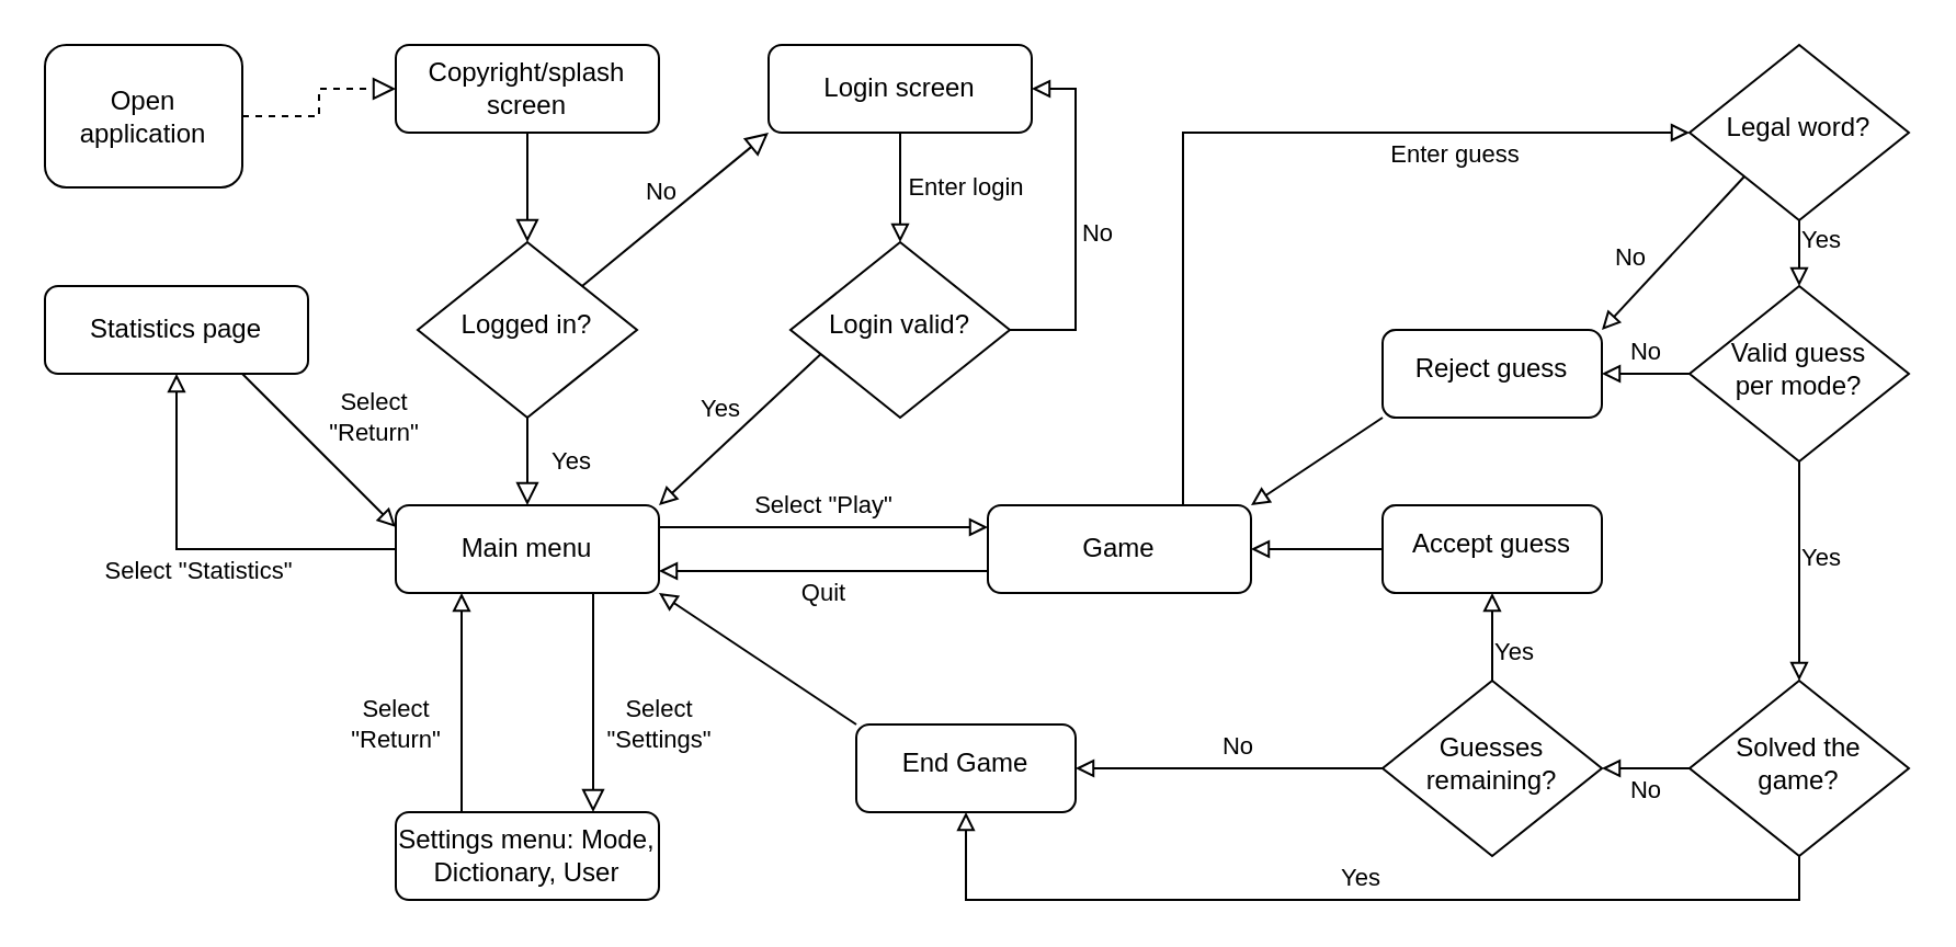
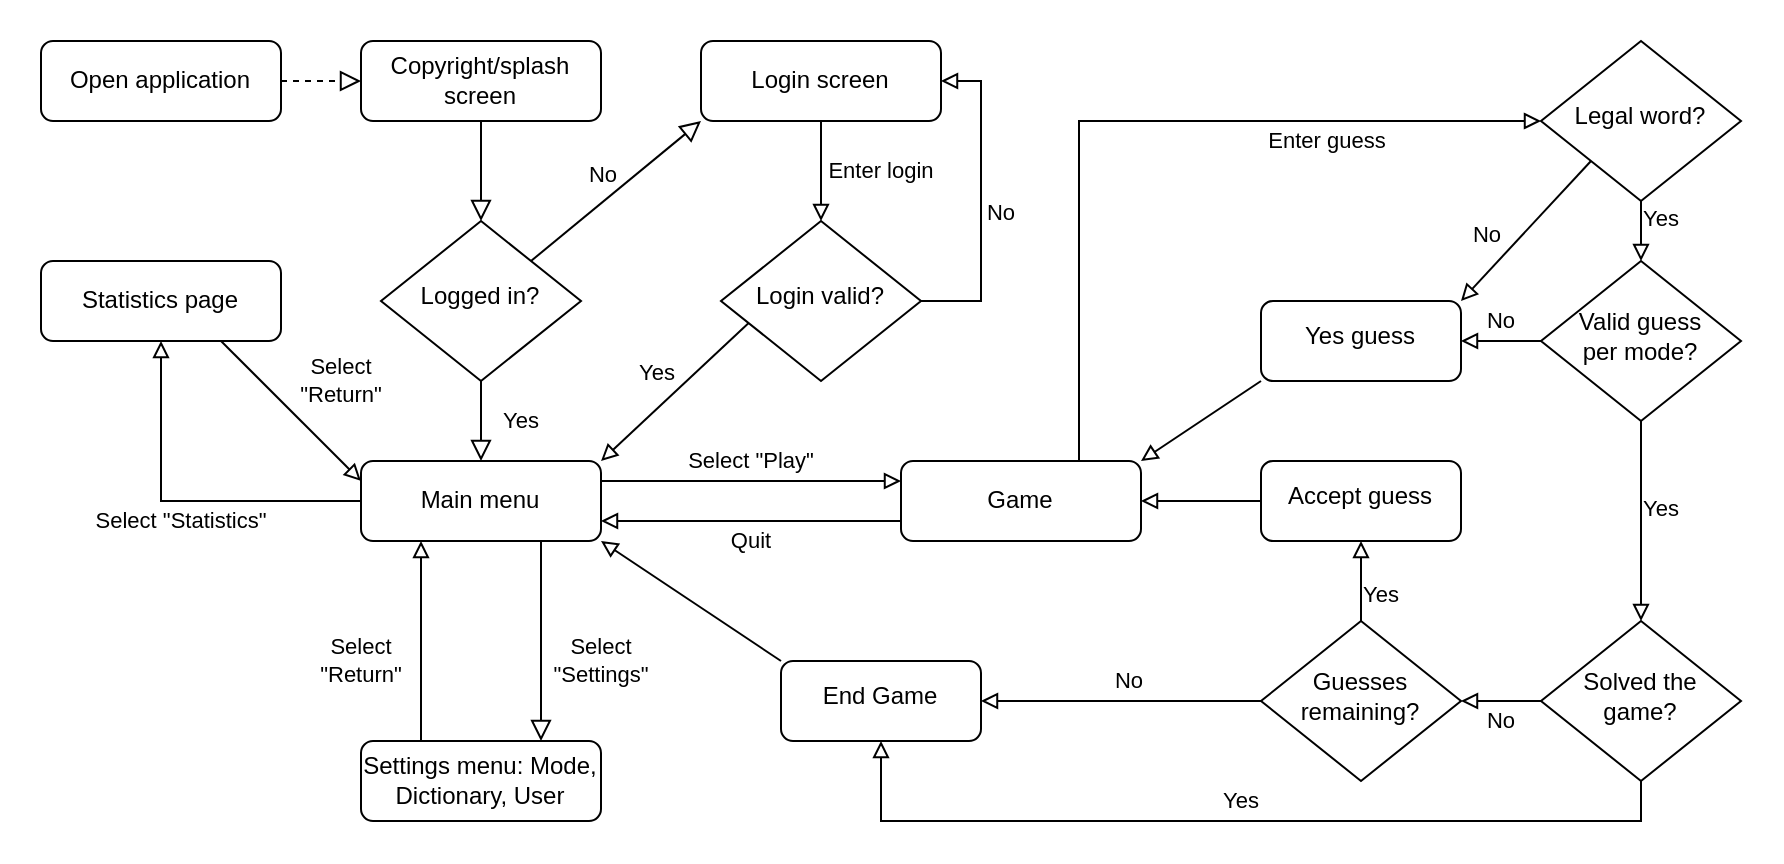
  <mxCell id="0" />
  <mxCell id="1" parent="0" />
  <mxCell id="2" value="" style="rounded=0;html=1;jettySize=auto;orthogonalLoop=1;fontSize=11;endArrow=block;endFill=0;endSize=8;strokeWidth=1;shadow=0;labelBackgroundColor=none;edgeStyle=orthogonalEdgeStyle;" parent="1" source="3" target="6" edge="1"><mxGeometry relative="1" as="geometry" /></mxCell>
  <mxCell id="3" value="Copyright/splash screen" style="rounded=1;whiteSpace=wrap;html=1;fontSize=12;glass=0;strokeWidth=1;shadow=0;" parent="1" vertex="1"><mxGeometry x="180" y="20" width="120" height="40" as="geometry" /></mxCell>
  <mxCell id="4" value="Yes" style="rounded=0;html=1;jettySize=auto;orthogonalLoop=1;fontSize=11;endArrow=block;endFill=0;endSize=8;strokeWidth=1;shadow=0;labelBackgroundColor=none;edgeStyle=orthogonalEdgeStyle;entryX=0.5;entryY=0;entryDx=0;entryDy=0;" parent="1" source="6" target="14" edge="1"><mxGeometry y="20" relative="1" as="geometry"><mxPoint as="offset" /><mxPoint x="240" y="230" as="targetPoint" /></mxGeometry></mxCell>
  <mxCell id="5" value="No" style="rounded=0;html=1;jettySize=auto;orthogonalLoop=1;fontSize=11;endArrow=block;endFill=0;endSize=8;strokeWidth=1;shadow=0;labelBackgroundColor=none;exitX=1;exitY=0;exitDx=0;exitDy=0;entryX=0;entryY=1;entryDx=0;entryDy=0;" parent="1" source="6" target="8" edge="1"><mxGeometry y="10" relative="1" as="geometry"><mxPoint as="offset" /></mxGeometry></mxCell>
  <mxCell id="6" value="Logged in?" style="rhombus;whiteSpace=wrap;html=1;shadow=0;fontFamily=Helvetica;fontSize=12;align=center;strokeWidth=1;spacing=6;spacingTop=-4;" parent="1" vertex="1"><mxGeometry x="190" y="110" width="100" height="80" as="geometry" /></mxCell>
  <mxCell id="7" value="Enter login" style="edgeStyle=none;rounded=0;orthogonalLoop=1;jettySize=auto;html=1;exitX=0.5;exitY=1;exitDx=0;exitDy=0;entryX=0.5;entryY=0;entryDx=0;entryDy=0;endArrow=block;endFill=0;" edge="1" parent="1" source="8" target="24"><mxGeometry y="30" relative="1" as="geometry"><mxPoint as="offset" /></mxGeometry></mxCell>
  <mxCell id="8" value="Login screen" style="rounded=1;whiteSpace=wrap;html=1;fontSize=12;glass=0;strokeWidth=1;shadow=0;" parent="1" vertex="1"><mxGeometry x="350" y="20" width="120" height="40" as="geometry" /></mxCell>
  <mxCell id="9" value="Select&lt;br&gt;&quot;Settings&quot;" style="rounded=0;html=1;jettySize=auto;orthogonalLoop=1;fontSize=11;endArrow=block;endFill=0;endSize=8;strokeWidth=1;shadow=0;labelBackgroundColor=none;edgeStyle=orthogonalEdgeStyle;exitX=0.75;exitY=1;exitDx=0;exitDy=0;entryX=0.75;entryY=0;entryDx=0;entryDy=0;" parent="1" source="14" target="11" edge="1"><mxGeometry x="0.2" y="30" relative="1" as="geometry"><mxPoint as="offset" /><mxPoint x="240" y="290" as="sourcePoint" /><mxPoint x="240" y="320" as="targetPoint" /></mxGeometry></mxCell>
  <mxCell id="10" value="Select &lt;br&gt;&quot;Return&quot;" style="edgeStyle=none;rounded=0;orthogonalLoop=1;jettySize=auto;html=1;exitX=0.25;exitY=0;exitDx=0;exitDy=0;entryX=0.25;entryY=1;entryDx=0;entryDy=0;endArrow=block;endFill=0;" edge="1" parent="1" source="11" target="14"><mxGeometry x="-0.2" y="30" relative="1" as="geometry"><mxPoint as="offset" /></mxGeometry></mxCell>
  <mxCell id="11" value="Settings menu: Mode, Dictionary, User" style="rounded=1;whiteSpace=wrap;html=1;fontSize=12;glass=0;strokeWidth=1;shadow=0;" parent="1" vertex="1"><mxGeometry x="180" y="370" width="120" height="40" as="geometry" /></mxCell>
  <mxCell id="12" value="Select &quot;Statistics&quot;" style="edgeStyle=orthogonalEdgeStyle;rounded=0;orthogonalLoop=1;jettySize=auto;html=1;entryX=0.5;entryY=1;entryDx=0;entryDy=0;endArrow=block;endFill=0;" edge="1" parent="1" source="14" target="21"><mxGeometry y="10" relative="1" as="geometry"><mxPoint as="offset" /></mxGeometry></mxCell>
  <mxCell id="13" value="Select &quot;Play&quot;" style="edgeStyle=none;rounded=0;orthogonalLoop=1;jettySize=auto;html=1;exitX=1;exitY=0.25;exitDx=0;exitDy=0;entryX=0;entryY=0.25;entryDx=0;entryDy=0;endArrow=block;endFill=0;" edge="1" parent="1" source="14" target="19"><mxGeometry y="10" relative="1" as="geometry"><mxPoint as="offset" /></mxGeometry></mxCell>
  <mxCell id="14" value="Main menu" style="rounded=1;whiteSpace=wrap;html=1;fontSize=12;glass=0;strokeWidth=1;shadow=0;" parent="1" vertex="1"><mxGeometry x="180" y="230" width="120" height="40" as="geometry" /></mxCell>
- <mxCell id="15" value="Open application" style="rounded=1;whiteSpace=wrap;html=1;fontSize=12;glass=0;strokeWidth=1;shadow=0;" vertex="1" parent="1"><mxGeometry x="20" y="20" width="90" height="65" as="geometry" /></mxCell>
+ <mxCell id="15" value="Open application" style="rounded=1;whiteSpace=wrap;html=1;fontSize=12;glass=0;strokeWidth=1;shadow=0;" vertex="1" parent="1"><mxGeometry y="20" width="120" height="40" as="geometry" x="20" /></mxCell>
  <mxCell id="16" value="" style="rounded=0;html=1;jettySize=auto;orthogonalLoop=1;fontSize=11;endArrow=block;endFill=0;endSize=8;strokeWidth=1;shadow=0;labelBackgroundColor=none;edgeStyle=orthogonalEdgeStyle;entryX=0;entryY=0.5;entryDx=0;entryDy=0;exitX=1;exitY=0.5;exitDx=0;exitDy=0;dashed=1;" edge="1" parent="1" source="15" target="3"><mxGeometry relative="1" as="geometry"><mxPoint x="250" y="70" as="sourcePoint" /><mxPoint x="250" y="120" as="targetPoint" /></mxGeometry></mxCell>
  <mxCell id="17" value="Quit" style="edgeStyle=orthogonalEdgeStyle;rounded=0;orthogonalLoop=1;jettySize=auto;html=1;exitX=0;exitY=0.75;exitDx=0;exitDy=0;entryX=1;entryY=0.75;entryDx=0;entryDy=0;endArrow=block;endFill=0;" edge="1" parent="1" source="19" target="14"><mxGeometry y="10" relative="1" as="geometry"><mxPoint as="offset" /></mxGeometry></mxCell>
  <mxCell id="18" value="Enter guess" style="edgeStyle=orthogonalEdgeStyle;rounded=0;orthogonalLoop=1;jettySize=auto;html=1;exitX=0.75;exitY=0;exitDx=0;exitDy=0;entryX=0;entryY=0.5;entryDx=0;entryDy=0;endArrow=block;endFill=0;" edge="1" parent="1" source="19" target="27"><mxGeometry x="0.467" y="-10" relative="1" as="geometry"><Array as="points"><mxPoint x="539" y="60" /></Array><mxPoint as="offset" /></mxGeometry></mxCell>
  <mxCell id="19" value="Game" style="rounded=1;whiteSpace=wrap;html=1;fontSize=12;glass=0;strokeWidth=1;shadow=0;" vertex="1" parent="1"><mxGeometry x="450" y="230" width="120" height="40" as="geometry" /></mxCell>
  <mxCell id="20" value="Select&lt;br&gt;&quot;Return&quot;" style="rounded=0;orthogonalLoop=1;jettySize=auto;html=1;exitX=0.75;exitY=1;exitDx=0;exitDy=0;entryX=0;entryY=0.25;entryDx=0;entryDy=0;endArrow=block;endFill=0;" edge="1" parent="1" source="21" target="14"><mxGeometry x="0.143" y="28" relative="1" as="geometry"><mxPoint y="-1" as="offset" /></mxGeometry></mxCell>
  <mxCell id="21" value="Statistics page" style="rounded=1;whiteSpace=wrap;html=1;fontSize=12;glass=0;strokeWidth=1;shadow=0;" vertex="1" parent="1"><mxGeometry y="130" width="120" height="40" as="geometry" x="20" /></mxCell>
  <mxCell id="22" value="Yes" style="edgeStyle=none;rounded=0;orthogonalLoop=1;jettySize=auto;html=1;exitX=0.141;exitY=0.635;exitDx=0;exitDy=0;entryX=1;entryY=0;entryDx=0;entryDy=0;endArrow=block;endFill=0;exitPerimeter=0;" edge="1" parent="1" source="24" target="14"><mxGeometry x="-0.011" y="-12" relative="1" as="geometry"><mxPoint x="-1" as="offset" /></mxGeometry></mxCell>
  <mxCell id="23" value="No" style="edgeStyle=orthogonalEdgeStyle;rounded=0;orthogonalLoop=1;jettySize=auto;html=1;exitX=1;exitY=0.5;exitDx=0;exitDy=0;endArrow=block;endFill=0;entryX=1;entryY=0.5;entryDx=0;entryDy=0;" edge="1" parent="1" source="24" target="8"><mxGeometry x="-0.077" y="-10" relative="1" as="geometry"><mxPoint x="500" y="120" as="targetPoint" /><Array as="points"><mxPoint x="490" y="150" /><mxPoint x="490" y="40" /></Array><mxPoint as="offset" /></mxGeometry></mxCell>
  <mxCell id="24" value="Login valid?" style="rhombus;whiteSpace=wrap;html=1;shadow=0;fontFamily=Helvetica;fontSize=12;align=center;strokeWidth=1;spacing=6;spacingTop=-4;" vertex="1" parent="1"><mxGeometry x="360" y="110" width="100" height="80" as="geometry" /></mxCell>
  <mxCell id="25" value="Yes" style="edgeStyle=orthogonalEdgeStyle;rounded=0;orthogonalLoop=1;jettySize=auto;html=1;exitX=0.5;exitY=1;exitDx=0;exitDy=0;entryX=0.5;entryY=0;entryDx=0;entryDy=0;endArrow=block;endFill=0;" edge="1" parent="1" source="27" target="30"><mxGeometry x="-0.333" y="10" relative="1" as="geometry"><mxPoint y="-1" as="offset" /></mxGeometry></mxCell>
  <mxCell id="26" value="No" style="rounded=0;orthogonalLoop=1;jettySize=auto;html=1;exitX=0;exitY=1;exitDx=0;exitDy=0;entryX=1;entryY=0;entryDx=0;entryDy=0;endArrow=block;endFill=0;" edge="1" parent="1" source="27" target="38"><mxGeometry x="0.329" y="-13" relative="1" as="geometry"><mxPoint as="offset" /></mxGeometry></mxCell>
  <mxCell id="27" value="Legal word?" style="rhombus;whiteSpace=wrap;html=1;shadow=0;fontFamily=Helvetica;fontSize=12;align=center;strokeWidth=1;spacing=6;spacingTop=-4;" vertex="1" parent="1"><mxGeometry x="770" y="20" width="100" height="80" as="geometry" /></mxCell>
  <mxCell id="28" value="Yes" style="edgeStyle=orthogonalEdgeStyle;rounded=0;orthogonalLoop=1;jettySize=auto;html=1;exitX=0.5;exitY=1;exitDx=0;exitDy=0;entryX=0.5;entryY=0;entryDx=0;entryDy=0;endArrow=block;endFill=0;" edge="1" parent="1" source="30" target="33"><mxGeometry x="-0.091" y="10" relative="1" as="geometry"><mxPoint y="-1" as="offset" /></mxGeometry></mxCell>
  <mxCell id="29" value="No" style="edgeStyle=none;rounded=0;orthogonalLoop=1;jettySize=auto;html=1;exitX=0;exitY=0.5;exitDx=0;exitDy=0;entryX=1;entryY=0.5;entryDx=0;entryDy=0;endArrow=block;endFill=0;" edge="1" parent="1" source="30" target="38"><mxGeometry y="-10" relative="1" as="geometry"><mxPoint as="offset" /></mxGeometry></mxCell>
  <mxCell id="30" value="Valid guess&lt;br&gt;per mode?" style="rhombus;whiteSpace=wrap;html=1;shadow=0;fontFamily=Helvetica;fontSize=12;align=center;strokeWidth=1;spacing=6;spacingTop=-4;" vertex="1" parent="1"><mxGeometry x="770" y="130" width="100" height="80" as="geometry" /></mxCell>
  <mxCell id="31" value="No" style="edgeStyle=none;rounded=0;orthogonalLoop=1;jettySize=auto;html=1;exitX=0;exitY=0.5;exitDx=0;exitDy=0;entryX=1;entryY=0.5;entryDx=0;entryDy=0;endArrow=block;endFill=0;" edge="1" parent="1" source="33" target="36"><mxGeometry y="10" relative="1" as="geometry"><mxPoint as="offset" /></mxGeometry></mxCell>
  <mxCell id="32" value="Yes" style="edgeStyle=orthogonalEdgeStyle;rounded=0;orthogonalLoop=1;jettySize=auto;html=1;entryX=0.5;entryY=1;entryDx=0;entryDy=0;endArrow=block;endFill=0;exitX=0.5;exitY=1;exitDx=0;exitDy=0;" edge="1" parent="1" source="33" target="42"><mxGeometry x="-0.0" y="-10" relative="1" as="geometry"><mxPoint as="offset" /></mxGeometry></mxCell>
  <mxCell id="33" value="Solved the game?" style="rhombus;whiteSpace=wrap;html=1;shadow=0;fontFamily=Helvetica;fontSize=12;align=center;strokeWidth=1;spacing=6;spacingTop=-4;" vertex="1" parent="1"><mxGeometry x="770" y="310" width="100" height="80" as="geometry" /></mxCell>
  <mxCell id="34" value="Yes" style="edgeStyle=none;rounded=0;orthogonalLoop=1;jettySize=auto;html=1;exitX=0.5;exitY=0;exitDx=0;exitDy=0;entryX=0.5;entryY=1;entryDx=0;entryDy=0;endArrow=block;endFill=0;" edge="1" parent="1" source="36" target="40"><mxGeometry x="-0.333" y="-10" relative="1" as="geometry"><mxPoint as="offset" /></mxGeometry></mxCell>
  <mxCell id="35" value="No" style="edgeStyle=none;rounded=0;orthogonalLoop=1;jettySize=auto;html=1;exitX=0;exitY=0.5;exitDx=0;exitDy=0;entryX=1;entryY=0.5;entryDx=0;entryDy=0;endArrow=block;endFill=0;" edge="1" parent="1" source="36" target="42"><mxGeometry x="-0.059" y="-10" relative="1" as="geometry"><mxPoint as="offset" /></mxGeometry></mxCell>
  <mxCell id="36" value="Guesses remaining?" style="rhombus;whiteSpace=wrap;html=1;shadow=0;fontFamily=Helvetica;fontSize=12;align=center;strokeWidth=1;spacing=6;spacingTop=-4;" vertex="1" parent="1"><mxGeometry x="630" y="310" width="100" height="80" as="geometry" /></mxCell>
  <mxCell id="37" style="edgeStyle=none;rounded=0;orthogonalLoop=1;jettySize=auto;html=1;exitX=0;exitY=1;exitDx=0;exitDy=0;entryX=1;entryY=0;entryDx=0;entryDy=0;endArrow=block;endFill=0;" edge="1" parent="1" source="38" target="19"><mxGeometry relative="1" as="geometry" /></mxCell>
- <mxCell id="38" value="Reject guess" style="rounded=1;whiteSpace=wrap;html=1;shadow=0;fontFamily=Helvetica;fontSize=12;align=center;strokeWidth=1;spacing=6;spacingTop=-4;" vertex="1" parent="1"><mxGeometry x="630" y="150" width="100" height="40" as="geometry" /></mxCell>
+ <mxCell id="38" value="Yes guess" style="rounded=1;whiteSpace=wrap;html=1;shadow=0;fontFamily=Helvetica;fontSize=12;align=center;strokeWidth=1;spacing=6;spacingTop=-4;" vertex="1" parent="1"><mxGeometry x="630" y="150" width="100" height="40" as="geometry" /></mxCell>
  <mxCell id="39" style="edgeStyle=none;rounded=0;orthogonalLoop=1;jettySize=auto;html=1;exitX=0;exitY=0.5;exitDx=0;exitDy=0;endArrow=block;endFill=0;entryX=1;entryY=0.5;entryDx=0;entryDy=0;" edge="1" parent="1" source="40" target="19"><mxGeometry relative="1" as="geometry"><mxPoint x="600" y="250" as="targetPoint" /></mxGeometry></mxCell>
  <mxCell id="40" value="Accept guess" style="rounded=1;whiteSpace=wrap;html=1;shadow=0;fontFamily=Helvetica;fontSize=12;align=center;strokeWidth=1;spacing=6;spacingTop=-4;" vertex="1" parent="1"><mxGeometry x="630" y="230" width="100" height="40" as="geometry" /></mxCell>
  <mxCell id="41" style="edgeStyle=none;rounded=0;orthogonalLoop=1;jettySize=auto;html=1;endArrow=block;endFill=0;exitX=0;exitY=0;exitDx=0;exitDy=0;entryX=1;entryY=1;entryDx=0;entryDy=0;" edge="1" parent="1" source="42" target="14"><mxGeometry relative="1" as="geometry"><mxPoint x="300" y="270" as="targetPoint" /></mxGeometry></mxCell>
  <mxCell id="42" value="End Game" style="rounded=1;whiteSpace=wrap;html=1;shadow=0;fontFamily=Helvetica;fontSize=12;align=center;strokeWidth=1;spacing=6;spacingTop=-4;" vertex="1" parent="1"><mxGeometry x="390" y="330" width="100" height="40" as="geometry" /></mxCell>
